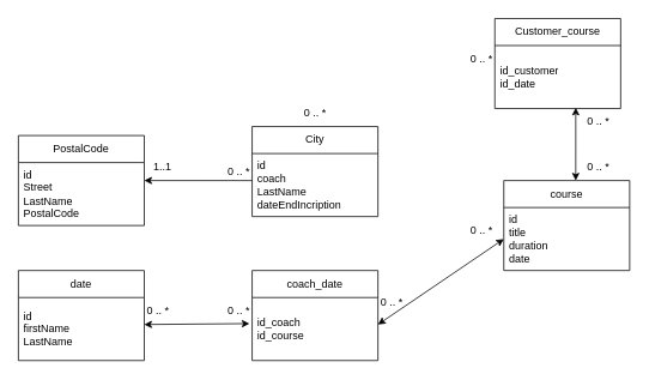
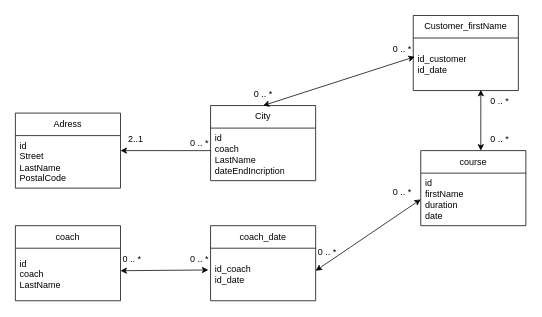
  <mxCell id="0" />
  <mxCell id="1" parent="0" />
  <mxCell id="2" value="City" style="swimlane;fontStyle=0;childLayout=stackLayout;horizontal=1;startSize=30;horizontalStack=0;resizeParent=1;resizeParentMax=0;resizeLast=0;collapsible=1;marginBottom=0;whiteSpace=wrap;html=1;" vertex="1" parent="1"><mxGeometry x="280" y="140" width="140" height="100" as="geometry" /></mxCell>
  <mxCell id="3" value="id&lt;br&gt;coach&lt;br&gt;LastName&lt;br&gt;dateEndIncription" style="text;strokeColor=none;fillColor=none;align=left;verticalAlign=middle;spacingLeft=4;spacingRight=4;overflow=hidden;points=[[0,0.5],[1,0.5]];portConstraint=eastwest;rotatable=0;whiteSpace=wrap;html=1;" vertex="1" parent="2"><mxGeometry y="30" width="140" height="70" as="geometry" /></mxCell>
- <mxCell id="4" value="PostalCode" style="swimlane;fontStyle=0;childLayout=stackLayout;horizontal=1;startSize=30;horizontalStack=0;resizeParent=1;resizeParentMax=0;resizeLast=0;collapsible=1;marginBottom=0;whiteSpace=wrap;html=1;" vertex="1" parent="1"><mxGeometry x="20" y="150" width="140" height="100" as="geometry" /></mxCell>
+ <mxCell id="4" value="Adress" style="swimlane;fontStyle=0;childLayout=stackLayout;horizontal=1;startSize=30;horizontalStack=0;resizeParent=1;resizeParentMax=0;resizeLast=0;collapsible=1;marginBottom=0;whiteSpace=wrap;html=1;" vertex="1" parent="1"><mxGeometry x="20" y="150" width="140" height="100" as="geometry" /></mxCell>
  <mxCell id="5" value="id&lt;br&gt;Street&lt;br&gt;LastName&lt;br&gt;PostalCode" style="text;strokeColor=none;fillColor=none;align=left;verticalAlign=middle;spacingLeft=4;spacingRight=4;overflow=hidden;points=[[0,0.5],[1,0.5]];portConstraint=eastwest;rotatable=0;whiteSpace=wrap;html=1;" vertex="1" parent="4"><mxGeometry y="30" width="140" height="70" as="geometry" /></mxCell>
  <mxCell id="6" value="" style="endArrow=classic;html=1;rounded=0;exitX=0;exitY=0.429;exitDx=0;exitDy=0;exitPerimeter=0;" edge="1" parent="1" source="3"><mxGeometry width="50" height="50" relative="1" as="geometry"><mxPoint x="310" y="270" as="sourcePoint" /><mxPoint x="160" y="200" as="targetPoint" /></mxGeometry></mxCell>
  <mxCell id="7" value="0 .. *" style="text;html=1;align=center;verticalAlign=middle;resizable=0;points=[];autosize=1;strokeColor=none;fillColor=none;" vertex="1" parent="1"><mxGeometry x="240" y="175" width="50" height="30" as="geometry" /></mxCell>
- <mxCell id="8" value="1..1" style="text;html=1;align=center;verticalAlign=middle;resizable=0;points=[];autosize=1;strokeColor=none;fillColor=none;" vertex="1" parent="1"><mxGeometry x="160" y="170" width="40" height="30" as="geometry" /></mxCell>
+ <mxCell id="8" value="2..1" style="text;html=1;align=center;verticalAlign=middle;resizable=0;points=[];autosize=1;strokeColor=none;fillColor=none;" vertex="1" parent="1"><mxGeometry x="160" y="170" width="40" height="30" as="geometry" /></mxCell>
  <mxCell id="9" value="course" style="swimlane;fontStyle=0;childLayout=stackLayout;horizontal=1;startSize=30;horizontalStack=0;resizeParent=1;resizeParentMax=0;resizeLast=0;collapsible=1;marginBottom=0;whiteSpace=wrap;html=1;" vertex="1" parent="1"><mxGeometry x="560" y="200" width="140" height="100" as="geometry" /></mxCell>
- <mxCell id="10" value="id&amp;nbsp;&lt;br&gt;title&lt;br&gt;duration&lt;br&gt;date" style="text;strokeColor=none;fillColor=none;align=left;verticalAlign=middle;spacingLeft=4;spacingRight=4;overflow=hidden;points=[[0,0.5],[1,0.5]];portConstraint=eastwest;rotatable=0;whiteSpace=wrap;html=1;" vertex="1" parent="9"><mxGeometry y="30" width="140" height="70" as="geometry" /></mxCell>
+ <mxCell id="10" value="id&amp;nbsp;&lt;br&gt;firstName&lt;br&gt;duration&lt;br&gt;date" style="text;strokeColor=none;fillColor=none;align=left;verticalAlign=middle;spacingLeft=4;spacingRight=4;overflow=hidden;points=[[0,0.5],[1,0.5]];portConstraint=eastwest;rotatable=0;whiteSpace=wrap;html=1;" vertex="1" parent="9"><mxGeometry y="30" width="140" height="70" as="geometry" /></mxCell>
  <mxCell id="11" value="coach_date" style="swimlane;fontStyle=0;childLayout=stackLayout;horizontal=1;startSize=30;horizontalStack=0;resizeParent=1;resizeParentMax=0;resizeLast=0;collapsible=1;marginBottom=0;whiteSpace=wrap;html=1;" vertex="1" parent="1"><mxGeometry x="280" y="300" width="140" height="100" as="geometry" /></mxCell>
- <mxCell id="12" value="id_coach&lt;br&gt;id_course" style="text;strokeColor=none;fillColor=none;align=left;verticalAlign=middle;spacingLeft=4;spacingRight=4;overflow=hidden;points=[[0,0.5],[1,0.5]];portConstraint=eastwest;rotatable=0;whiteSpace=wrap;html=1;" vertex="1" parent="11"><mxGeometry y="30" width="140" height="70" as="geometry" /></mxCell>
- <mxCell id="13" value="date" style="swimlane;fontStyle=0;childLayout=stackLayout;horizontal=1;startSize=30;horizontalStack=0;resizeParent=1;resizeParentMax=0;resizeLast=0;collapsible=1;marginBottom=0;whiteSpace=wrap;html=1;" vertex="1" parent="1"><mxGeometry x="20" y="300" width="140" height="100" as="geometry" /></mxCell>
- <mxCell id="14" value="id&lt;br&gt;firstName&lt;br&gt;LastName&lt;br&gt;" style="text;strokeColor=none;fillColor=none;align=left;verticalAlign=middle;spacingLeft=4;spacingRight=4;overflow=hidden;points=[[0,0.5],[1,0.5]];portConstraint=eastwest;rotatable=0;whiteSpace=wrap;html=1;" vertex="1" parent="13"><mxGeometry y="30" width="140" height="70" as="geometry" /></mxCell>
- <mxCell id="15" value="Customer_course" style="swimlane;fontStyle=0;childLayout=stackLayout;horizontal=1;startSize=30;horizontalStack=0;resizeParent=1;resizeParentMax=0;resizeLast=0;collapsible=1;marginBottom=0;whiteSpace=wrap;html=1;" vertex="1" parent="1"><mxGeometry x="550" y="20" width="140" height="100" as="geometry" /></mxCell>
+ <mxCell id="12" value="id_coach&lt;br&gt;id_date" style="text;strokeColor=none;fillColor=none;align=left;verticalAlign=middle;spacingLeft=4;spacingRight=4;overflow=hidden;points=[[0,0.5],[1,0.5]];portConstraint=eastwest;rotatable=0;whiteSpace=wrap;html=1;" vertex="1" parent="11"><mxGeometry y="30" width="140" height="70" as="geometry" /></mxCell>
+ <mxCell id="13" value="coach" style="swimlane;fontStyle=0;childLayout=stackLayout;horizontal=1;startSize=30;horizontalStack=0;resizeParent=1;resizeParentMax=0;resizeLast=0;collapsible=1;marginBottom=0;whiteSpace=wrap;html=1;" vertex="1" parent="1"><mxGeometry x="20" y="300" width="140" height="100" as="geometry" /></mxCell>
+ <mxCell id="14" value="id&lt;br&gt;coach&lt;br&gt;LastName&lt;br&gt;" style="text;strokeColor=none;fillColor=none;align=left;verticalAlign=middle;spacingLeft=4;spacingRight=4;overflow=hidden;points=[[0,0.5],[1,0.5]];portConstraint=eastwest;rotatable=0;whiteSpace=wrap;html=1;" vertex="1" parent="13"><mxGeometry y="30" width="140" height="70" as="geometry" /></mxCell>
+ <mxCell id="15" value="Customer_firstName" style="swimlane;fontStyle=0;childLayout=stackLayout;horizontal=1;startSize=30;horizontalStack=0;resizeParent=1;resizeParentMax=0;resizeLast=0;collapsible=1;marginBottom=0;whiteSpace=wrap;html=1;" vertex="1" parent="1"><mxGeometry x="550" y="20" width="140" height="100" as="geometry" /></mxCell>
  <mxCell id="16" value="id_customer&lt;br&gt;id_date" style="text;strokeColor=none;fillColor=none;align=left;verticalAlign=middle;spacingLeft=4;spacingRight=4;overflow=hidden;points=[[0,0.5],[1,0.5]];portConstraint=eastwest;rotatable=0;whiteSpace=wrap;html=1;" vertex="1" parent="15"><mxGeometry y="30" width="140" height="70" as="geometry" /></mxCell>
+ <mxCell id="17" value="" style="endArrow=classic;startArrow=classic;html=1;rounded=0;entryX=0.014;entryY=0.357;entryDx=0;entryDy=0;entryPerimeter=0;exitX=0.5;exitY=0;exitDx=0;exitDy=0;" edge="1" parent="1" source="2" target="16"><mxGeometry width="50" height="50" relative="1" as="geometry"><mxPoint x="330" y="140" as="sourcePoint" /><mxPoint x="380" y="90" as="targetPoint" /></mxGeometry></mxCell>
  <mxCell id="18" value="" style="endArrow=classic;startArrow=classic;html=1;rounded=0;entryX=-0.021;entryY=0.414;entryDx=0;entryDy=0;entryPerimeter=0;" edge="1" parent="1" target="12"><mxGeometry width="50" height="50" relative="1" as="geometry"><mxPoint x="160" y="360" as="sourcePoint" /><mxPoint x="210" y="310" as="targetPoint" /></mxGeometry></mxCell>
  <mxCell id="19" value="" style="endArrow=classic;startArrow=classic;html=1;rounded=0;entryX=0;entryY=0.5;entryDx=0;entryDy=0;" edge="1" parent="1" target="10"><mxGeometry width="50" height="50" relative="1" as="geometry"><mxPoint x="420" y="360" as="sourcePoint" /><mxPoint x="470" y="310" as="targetPoint" /></mxGeometry></mxCell>
  <mxCell id="20" value="" style="endArrow=classic;startArrow=classic;html=1;rounded=0;entryX=0.643;entryY=0.986;entryDx=0;entryDy=0;entryPerimeter=0;" edge="1" parent="1" target="16"><mxGeometry width="50" height="50" relative="1" as="geometry"><mxPoint x="640" y="200" as="sourcePoint" /><mxPoint x="690" y="150" as="targetPoint" /></mxGeometry></mxCell>
  <mxCell id="21" value="0 .. *" style="text;html=1;align=center;verticalAlign=middle;resizable=0;points=[];autosize=1;strokeColor=none;fillColor=none;" vertex="1" parent="1"><mxGeometry x="150" y="330" width="50" height="30" as="geometry" /></mxCell>
  <mxCell id="22" value="0 .. *" style="text;html=1;align=center;verticalAlign=middle;resizable=0;points=[];autosize=1;strokeColor=none;fillColor=none;" vertex="1" parent="1"><mxGeometry x="240" y="330" width="50" height="30" as="geometry" /></mxCell>
  <mxCell id="23" value="0 .. *" style="text;html=1;align=center;verticalAlign=middle;resizable=0;points=[];autosize=1;strokeColor=none;fillColor=none;" vertex="1" parent="1"><mxGeometry x="410" y="320" width="50" height="30" as="geometry" /></mxCell>
  <mxCell id="24" value="0 .. *" style="text;html=1;align=center;verticalAlign=middle;resizable=0;points=[];autosize=1;strokeColor=none;fillColor=none;" vertex="1" parent="1"><mxGeometry x="510" y="240" width="50" height="30" as="geometry" /></mxCell>
  <mxCell id="25" value="0 .. *" style="text;html=1;align=center;verticalAlign=middle;resizable=0;points=[];autosize=1;strokeColor=none;fillColor=none;" vertex="1" parent="1"><mxGeometry x="325" y="110" width="50" height="30" as="geometry" /></mxCell>
  <mxCell id="26" value="0 .. *" style="text;html=1;align=center;verticalAlign=middle;resizable=0;points=[];autosize=1;strokeColor=none;fillColor=none;" vertex="1" parent="1"><mxGeometry x="510" y="50" width="50" height="30" as="geometry" /></mxCell>
  <mxCell id="27" value="0 .. *" style="text;html=1;align=center;verticalAlign=middle;resizable=0;points=[];autosize=1;strokeColor=none;fillColor=none;" vertex="1" parent="1"><mxGeometry x="640" y="170" width="50" height="30" as="geometry" /></mxCell>
  <mxCell id="28" value="0 .. *" style="text;html=1;align=center;verticalAlign=middle;resizable=0;points=[];autosize=1;strokeColor=none;fillColor=none;" vertex="1" parent="1"><mxGeometry x="640" y="120" width="50" height="30" as="geometry" /></mxCell>
